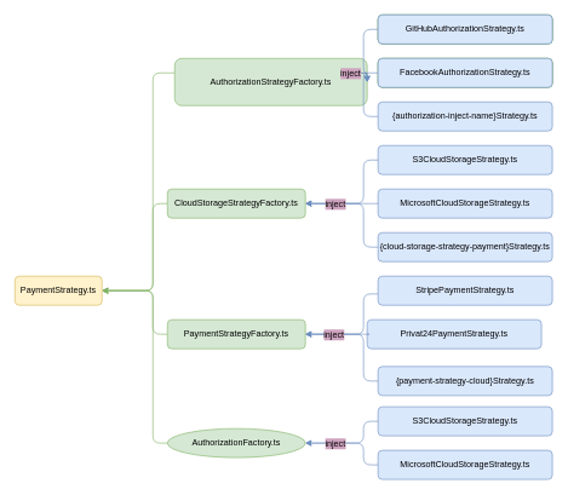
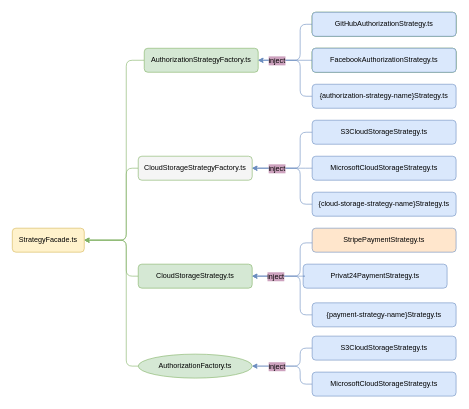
  <mxCell id="0" />
  <mxCell id="1" parent="0" />
- <mxCell id="2" value="PaymentStrategy.ts" style="rounded=1;whiteSpace=wrap;html=1;fillColor=#fff2cc;strokeColor=#d6b656;" parent="1" vertex="1"><mxGeometry x="20" y="380" width="120" height="40" as="geometry" /></mxCell>
+ <mxCell id="2" value="StrategyFacade.ts" style="rounded=1;whiteSpace=wrap;html=1;fillColor=#fff2cc;strokeColor=#d6b656;" parent="1" vertex="1"><mxGeometry x="20" y="380" width="120" height="40" as="geometry" /></mxCell>
  <mxCell id="3" style="edgeStyle=orthogonalEdgeStyle;rounded=1;orthogonalLoop=1;jettySize=auto;html=1;entryX=1;entryY=0.5;entryDx=0;entryDy=0;fillColor=#d5e8d4;strokeColor=#82b366;" parent="1" source="4" target="2" edge="1"><mxGeometry relative="1" as="geometry"><Array as="points"><mxPoint x="210" y="280" /><mxPoint x="210" y="400" /></Array></mxGeometry></mxCell>
- <mxCell id="4" value="CloudStorageStrategyFactory.ts" style="rounded=1;whiteSpace=wrap;html=1;fillColor=#d5e8d4;strokeColor=#82b366;" parent="1" vertex="1"><mxGeometry x="230" y="260" width="190" height="40" as="geometry" /></mxCell>
+ <mxCell id="4" value="CloudStorageStrategyFactory.ts" style="rounded=1;whiteSpace=wrap;html=1;fillColor=#f5f5f5;strokeColor=#82b366;" parent="1" vertex="1"><mxGeometry x="230" y="260" width="190" height="40" as="geometry" /></mxCell>
  <mxCell id="5" style="edgeStyle=orthogonalEdgeStyle;rounded=1;orthogonalLoop=1;jettySize=auto;html=1;entryX=1;entryY=0.5;entryDx=0;entryDy=0;fillColor=#d5e8d4;strokeColor=#82b366;" parent="1" source="6" target="2" edge="1"><mxGeometry relative="1" as="geometry"><Array as="points"><mxPoint x="210" y="100" /><mxPoint x="210" y="400" /></Array></mxGeometry></mxCell>
- <mxCell id="6" value="AuthorizationStrategyFactory.ts" style="rounded=1;whiteSpace=wrap;html=1;fillColor=#d5e8d4;strokeColor=#82b366;" parent="1" vertex="1"><mxGeometry x="240" y="80" width="265" height="65" as="geometry" /></mxCell>
+ <mxCell id="6" value="AuthorizationStrategyFactory.ts" style="rounded=1;whiteSpace=wrap;html=1;fillColor=#d5e8d4;strokeColor=#82b366;" parent="1" vertex="1"><mxGeometry x="240" y="80" width="190" height="40" as="geometry" /></mxCell>
  <mxCell id="7" style="edgeStyle=orthogonalEdgeStyle;rounded=1;orthogonalLoop=1;jettySize=auto;html=1;entryX=1;entryY=0.5;entryDx=0;entryDy=0;fillColor=#d5e8d4;strokeColor=#82b366;" parent="1" source="8" target="2" edge="1"><mxGeometry relative="1" as="geometry"><Array as="points"><mxPoint x="210" y="460" /><mxPoint x="210" y="400" /></Array></mxGeometry></mxCell>
- <mxCell id="8" value="PaymentStrategyFactory.ts" style="rounded=1;whiteSpace=wrap;html=1;fillColor=#d5e8d4;strokeColor=#82b366;" parent="1" vertex="1"><mxGeometry x="230" y="440" width="190" height="40" as="geometry" /></mxCell>
+ <mxCell id="8" value="CloudStorageStrategy.ts" style="rounded=1;whiteSpace=wrap;html=1;fillColor=#d5e8d4;strokeColor=#82b366;" parent="1" vertex="1"><mxGeometry x="230" y="440" width="190" height="40" as="geometry" /></mxCell>
  <mxCell id="9" style="edgeStyle=orthogonalEdgeStyle;rounded=1;orthogonalLoop=1;jettySize=auto;html=1;entryX=1;entryY=0.5;entryDx=0;entryDy=0;fillColor=#d5e8d4;strokeColor=#82b366;" parent="1" source="10" target="2" edge="1"><mxGeometry relative="1" as="geometry"><Array as="points"><mxPoint x="210" y="610" /><mxPoint x="210" y="400" /></Array></mxGeometry></mxCell>
  <mxCell id="10" value="AuthorizationFactory.ts" style="ellipse;whiteSpace=wrap;html=1;fillColor=#d5e8d4;strokeColor=#82b366;" parent="1" vertex="1"><mxGeometry x="230" y="590" width="190" height="40" as="geometry" /></mxCell>
  <mxCell id="11" value="FacebookAuthorizationStrategy.ts" style="rounded=1;whiteSpace=wrap;html=1;fillColor=#d5e8d4;strokeColor=#82b366;" parent="1" vertex="1"><mxGeometry x="520" y="80" width="240" height="40" as="geometry" /></mxCell>
  <mxCell id="12" value="GitHubAuthorizationStrategy.ts" style="rounded=1;whiteSpace=wrap;html=1;fillColor=#d5e8d4;strokeColor=#82b366;" parent="1" vertex="1"><mxGeometry x="520" y="20" width="240" height="40" as="geometry" /></mxCell>
  <mxCell id="13" style="edgeStyle=orthogonalEdgeStyle;rounded=1;orthogonalLoop=1;jettySize=auto;html=1;entryX=1;entryY=0.5;entryDx=0;entryDy=0;fillColor=#dae8fc;strokeColor=#6c8ebf;" parent="1" target="6" edge="1"><mxGeometry relative="1" as="geometry"><mxPoint x="520" y="160.034" as="sourcePoint" /><Array as="points"><mxPoint x="500" y="160" /><mxPoint x="500" y="100" /></Array></mxGeometry></mxCell>
- <mxCell id="14" value="{authorization-inject-name}Strategy.ts" style="rounded=1;whiteSpace=wrap;html=1;fillColor=#dae8fc;strokeColor=#6c8ebf;" parent="1" vertex="1"><mxGeometry x="520" y="140" width="240" height="40" as="geometry" /></mxCell>
+ <mxCell id="14" value="{authorization-strategy-name}Strategy.ts" style="rounded=1;whiteSpace=wrap;html=1;fillColor=#dae8fc;strokeColor=#6c8ebf;" parent="1" vertex="1"><mxGeometry x="520" y="140" width="240" height="40" as="geometry" /></mxCell>
  <mxCell id="15" value="MicrosoftCloudStorageStrategy.ts" style="rounded=1;whiteSpace=wrap;html=1;fillColor=#dae8fc;strokeColor=#6c8ebf;" parent="1" vertex="1"><mxGeometry x="520" y="260" width="240" height="40" as="geometry" /></mxCell>
  <mxCell id="16" value="S3CloudStorageStrategy.ts" style="rounded=1;whiteSpace=wrap;html=1;fillColor=#dae8fc;strokeColor=#6c8ebf;" parent="1" vertex="1"><mxGeometry x="520" y="200" width="240" height="40" as="geometry" /></mxCell>
- <mxCell id="17" value="{cloud-storage-strategy-payment}Strategy.ts" style="rounded=1;whiteSpace=wrap;html=1;fillColor=#dae8fc;strokeColor=#6c8ebf;" parent="1" vertex="1"><mxGeometry x="520" y="320" width="240" height="40" as="geometry" /></mxCell>
+ <mxCell id="17" value="{cloud-storage-strategy-name}Strategy.ts" style="rounded=1;whiteSpace=wrap;html=1;fillColor=#dae8fc;strokeColor=#6c8ebf;" parent="1" vertex="1"><mxGeometry x="520" y="320" width="240" height="40" as="geometry" /></mxCell>
  <mxCell id="18" value="GitHubAuthorizationStrategy.ts" style="rounded=1;whiteSpace=wrap;html=1;fillColor=#d5e8d4;strokeColor=#82b366;" parent="1" vertex="1"><mxGeometry x="520" y="20" width="240" height="40" as="geometry" /></mxCell>
  <mxCell id="19" value="FacebookAuthorizationStrategy.ts" style="rounded=1;whiteSpace=wrap;html=1;fillColor=#d5e8d4;strokeColor=#82b366;" parent="1" vertex="1"><mxGeometry x="520" y="80" width="240" height="40" as="geometry" /></mxCell>
  <mxCell id="20" style="edgeStyle=orthogonalEdgeStyle;rounded=1;orthogonalLoop=1;jettySize=auto;html=1;entryX=1;entryY=0.5;entryDx=0;entryDy=0;fillColor=#dae8fc;strokeColor=#6c8ebf;" parent="1" source="21" target="6" edge="1"><mxGeometry relative="1" as="geometry"><Array as="points"><mxPoint x="500" y="40" /><mxPoint x="500" y="100" /></Array></mxGeometry></mxCell>
  <mxCell id="21" value="GitHubAuthorizationStrategy.ts" style="rounded=1;whiteSpace=wrap;html=1;fillColor=#dae8fc;strokeColor=#6c8ebf;" parent="1" vertex="1"><mxGeometry x="520" y="20" width="240" height="40" as="geometry" /></mxCell>
  <mxCell id="22" style="edgeStyle=orthogonalEdgeStyle;rounded=1;orthogonalLoop=1;jettySize=auto;html=1;entryX=1;entryY=0.5;entryDx=0;entryDy=0;fillColor=#dae8fc;strokeColor=#6c8ebf;" parent="1" source="24" target="6" edge="1"><mxGeometry relative="1" as="geometry"><Array as="points"><mxPoint x="470" y="100" /><mxPoint x="470" y="100" /></Array></mxGeometry></mxCell>
  <mxCell id="23" value="inject" style="edgeLabel;html=1;align=center;verticalAlign=middle;resizable=0;points=[];labelBackgroundColor=#CDA2BE;fontSize=12;" parent="22" vertex="1" connectable="0"><mxGeometry x="0.284" relative="1" as="geometry"><mxPoint x="-2" as="offset" /></mxGeometry></mxCell>
  <mxCell id="24" value="FacebookAuthorizationStrategy.ts" style="rounded=1;whiteSpace=wrap;html=1;fillColor=#dae8fc;strokeColor=#6c8ebf;" parent="1" vertex="1"><mxGeometry x="520" y="80" width="240" height="40" as="geometry" /></mxCell>
  <mxCell id="25" value="Privat24PaymentStrategy.ts" style="rounded=1;whiteSpace=wrap;html=1;fillColor=#dae8fc;strokeColor=#6c8ebf;" parent="1" vertex="1"><mxGeometry x="505" y="440" width="240" height="40" as="geometry" /></mxCell>
- <mxCell id="26" value="StripePaymentStrategy.ts" style="rounded=1;whiteSpace=wrap;html=1;fillColor=#dae8fc;strokeColor=#6c8ebf;" parent="1" vertex="1"><mxGeometry x="520" y="380" width="240" height="40" as="geometry" /></mxCell>
- <mxCell id="27" value="{payment-strategy-cloud}Strategy.ts" style="rounded=1;whiteSpace=wrap;html=1;fillColor=#dae8fc;strokeColor=#6c8ebf;" parent="1" vertex="1"><mxGeometry x="520" y="504.51" width="240" height="40" as="geometry" /></mxCell>
+ <mxCell id="26" value="StripePaymentStrategy.ts" style="rounded=1;whiteSpace=wrap;html=1;fillColor=#ffe6cc;strokeColor=#6c8ebf;" parent="1" vertex="1"><mxGeometry x="520" y="380" width="240" height="40" as="geometry" /></mxCell>
+ <mxCell id="27" value="{payment-strategy-name}Strategy.ts" style="rounded=1;whiteSpace=wrap;html=1;fillColor=#dae8fc;strokeColor=#6c8ebf;" parent="1" vertex="1"><mxGeometry x="520" y="504.51" width="240" height="40" as="geometry" /></mxCell>
  <mxCell id="28" style="edgeStyle=orthogonalEdgeStyle;rounded=1;orthogonalLoop=1;jettySize=auto;html=1;entryX=1;entryY=0.5;entryDx=0;entryDy=0;fillColor=#dae8fc;strokeColor=#6c8ebf;" parent="1" source="29" target="10" edge="1"><mxGeometry relative="1" as="geometry"><mxPoint x="430" y="620" as="targetPoint" /><Array as="points"><mxPoint x="500" y="640" /><mxPoint x="500" y="610" /></Array></mxGeometry></mxCell>
  <mxCell id="29" value="MicrosoftCloudStorageStrategy.ts" style="rounded=1;whiteSpace=wrap;html=1;fillColor=#dae8fc;strokeColor=#6c8ebf;" parent="1" vertex="1"><mxGeometry x="520" y="620" width="240" height="40" as="geometry" /></mxCell>
  <mxCell id="30" style="edgeStyle=orthogonalEdgeStyle;rounded=1;orthogonalLoop=1;jettySize=auto;html=1;entryX=1;entryY=0.5;entryDx=0;entryDy=0;fillColor=#dae8fc;strokeColor=#6c8ebf;" parent="1" source="31" target="10" edge="1"><mxGeometry relative="1" as="geometry"><Array as="points"><mxPoint x="500" y="580" /><mxPoint x="500" y="610" /></Array></mxGeometry></mxCell>
  <mxCell id="31" value="S3CloudStorageStrategy.ts" style="rounded=1;whiteSpace=wrap;html=1;fillColor=#dae8fc;strokeColor=#6c8ebf;" parent="1" vertex="1"><mxGeometry x="520" y="560" width="240" height="40" as="geometry" /></mxCell>
  <mxCell id="32" style="edgeStyle=orthogonalEdgeStyle;rounded=1;orthogonalLoop=1;jettySize=auto;html=1;entryX=1;entryY=0.5;entryDx=0;entryDy=0;fillColor=#dae8fc;strokeColor=#6c8ebf;" parent="1" target="4" edge="1"><mxGeometry relative="1" as="geometry"><mxPoint x="520" y="340" as="sourcePoint" /><mxPoint x="420" y="310" as="targetPoint" /><Array as="points"><mxPoint x="500" y="340" /><mxPoint x="500" y="280" /></Array></mxGeometry></mxCell>
  <mxCell id="33" style="edgeStyle=orthogonalEdgeStyle;rounded=1;orthogonalLoop=1;jettySize=auto;html=1;entryX=1;entryY=0.5;entryDx=0;entryDy=0;fillColor=#dae8fc;strokeColor=#6c8ebf;" parent="1" target="4" edge="1"><mxGeometry relative="1" as="geometry"><mxPoint x="520" y="220" as="sourcePoint" /><mxPoint x="420" y="310" as="targetPoint" /><Array as="points"><mxPoint x="500" y="220" /><mxPoint x="500" y="280" /></Array></mxGeometry></mxCell>
  <mxCell id="34" style="edgeStyle=orthogonalEdgeStyle;rounded=1;orthogonalLoop=1;jettySize=auto;html=1;entryX=1;entryY=0.5;entryDx=0;entryDy=0;fillColor=#dae8fc;strokeColor=#6c8ebf;exitX=0;exitY=0.5;exitDx=0;exitDy=0;" parent="1" source="15" edge="1"><mxGeometry relative="1" as="geometry"><mxPoint x="520" y="250" as="sourcePoint" /><mxPoint x="420" y="280.03" as="targetPoint" /><Array as="points"><mxPoint x="510" y="280" /><mxPoint x="510" y="280" /></Array></mxGeometry></mxCell>
  <mxCell id="35" value="inject" style="edgeLabel;html=1;align=center;verticalAlign=middle;resizable=0;points=[];labelBackgroundColor=#CDA2BE;fontSize=12;" parent="34" vertex="1" connectable="0"><mxGeometry x="0.284" relative="1" as="geometry"><mxPoint x="4" as="offset" /></mxGeometry></mxCell>
  <mxCell id="36" style="edgeStyle=orthogonalEdgeStyle;rounded=1;orthogonalLoop=1;jettySize=auto;html=1;entryX=1;entryY=0.5;entryDx=0;entryDy=0;fillColor=#dae8fc;strokeColor=#6c8ebf;" parent="1" target="8" edge="1"><mxGeometry relative="1" as="geometry"><mxPoint x="520" y="524.5" as="sourcePoint" /><mxPoint x="420" y="494.5" as="targetPoint" /><Array as="points"><mxPoint x="500" y="525" /><mxPoint x="500" y="460" /></Array></mxGeometry></mxCell>
  <mxCell id="37" style="edgeStyle=orthogonalEdgeStyle;rounded=1;orthogonalLoop=1;jettySize=auto;html=1;entryX=1;entryY=0.5;entryDx=0;entryDy=0;fillColor=#dae8fc;strokeColor=#6c8ebf;" parent="1" target="8" edge="1"><mxGeometry relative="1" as="geometry"><mxPoint x="520" y="404.5" as="sourcePoint" /><mxPoint x="420" y="494.5" as="targetPoint" /><Array as="points"><mxPoint x="500" y="405" /><mxPoint x="500" y="460" /></Array></mxGeometry></mxCell>
  <mxCell id="38" style="edgeStyle=orthogonalEdgeStyle;rounded=1;orthogonalLoop=1;jettySize=auto;html=1;fillColor=#dae8fc;strokeColor=#6c8ebf;exitX=0;exitY=0.5;exitDx=0;exitDy=0;" parent="1" source="25" edge="1"><mxGeometry relative="1" as="geometry"><mxPoint x="520" y="464.5" as="sourcePoint" /><mxPoint x="420" y="460" as="targetPoint" /><Array as="points"><mxPoint x="510" y="460" /><mxPoint x="510" y="460" /></Array></mxGeometry></mxCell>
  <mxCell id="39" value="inject" style="edgeLabel;html=1;align=center;verticalAlign=middle;resizable=0;points=[];labelBackgroundColor=#CDA2BE;fontSize=12;" parent="38" vertex="1" connectable="0"><mxGeometry x="0.284" relative="1" as="geometry"><mxPoint x="4" as="offset" /></mxGeometry></mxCell>
  <mxCell id="40" value="inject" style="edgeLabel;html=1;align=center;verticalAlign=middle;resizable=0;points=[];labelBackgroundColor=#CDA2BE;fontSize=12;" parent="1" vertex="1" connectable="0"><mxGeometry x="460" y="610.001" as="geometry" /></mxCell>
